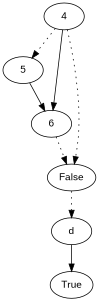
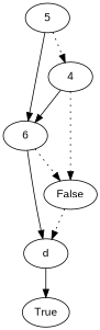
  strict digraph {
    bgcolor=white
    node [fillcolor=white fontname=Arial]
    edge [style=dotted]
    n1 [label=5]
    n2 [label=4]
    n3 [label=6]
    n4 [label=False]
    n5 [label=d]
    n6 [label=True]
-   n2 -> n1
+   n1 -> n2
    n1 -> n3 [style=solid]
    n2 -> n3 [style=solid]
    n2 -> n4
    n3 -> n4
+   n3 -> n5 [style=solid]
    n4 -> n5
    n5 -> n6 [style=solid]
  }
